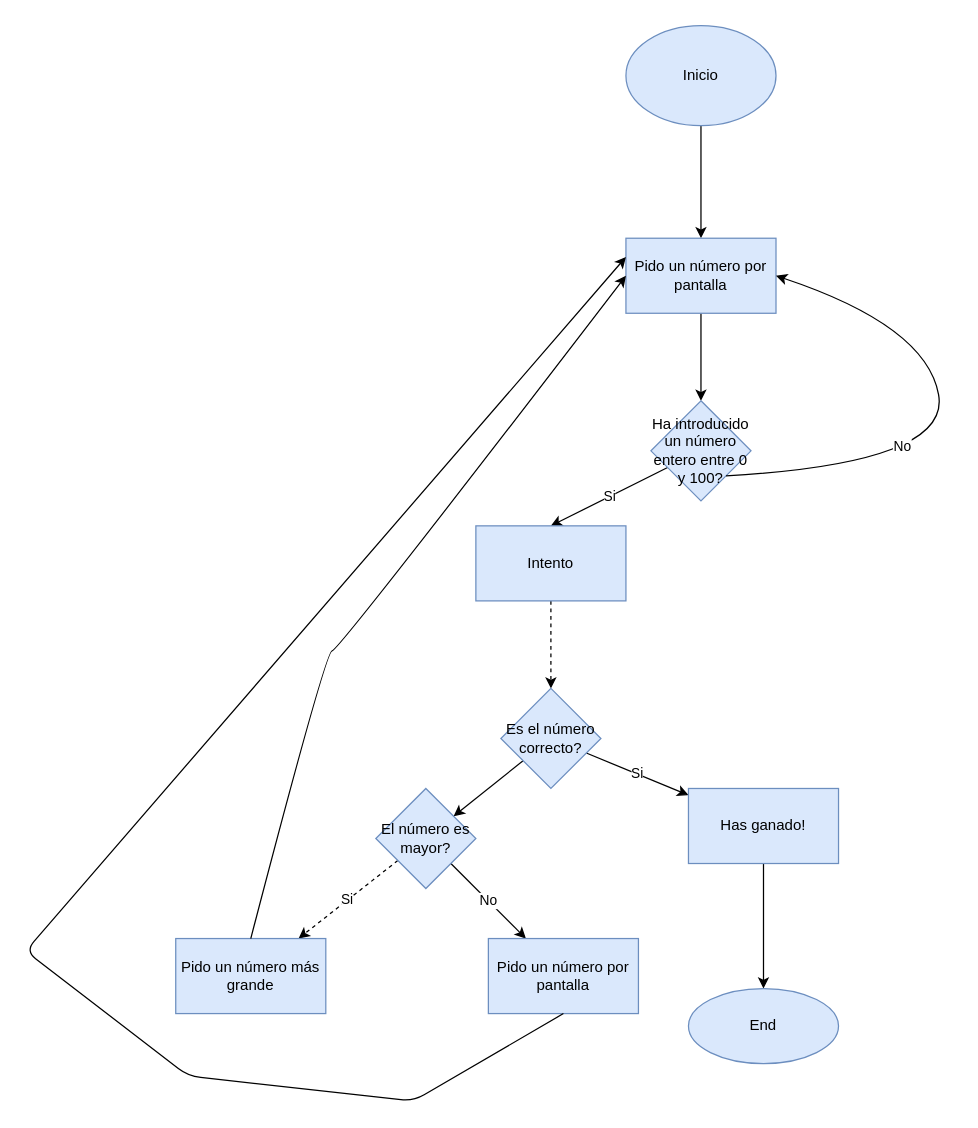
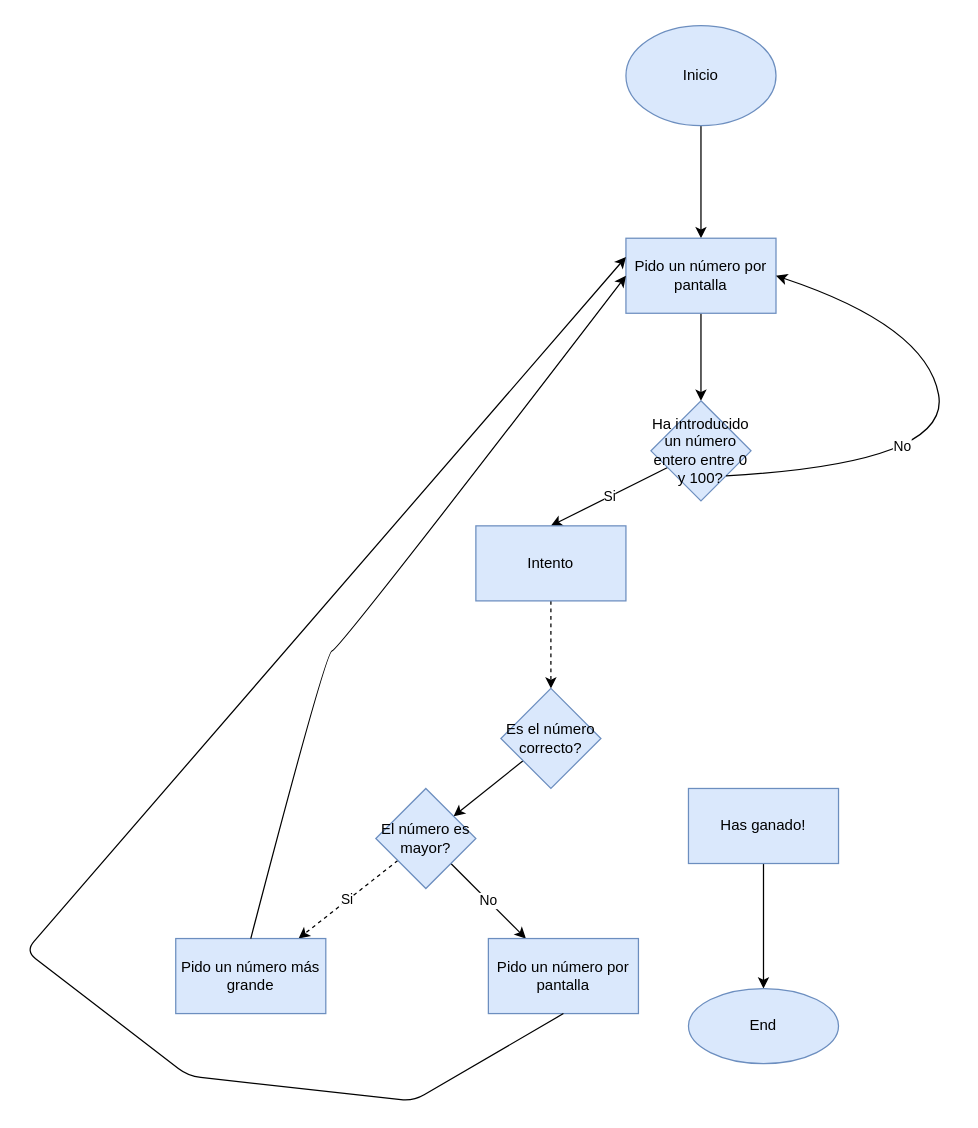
  <mxCell id="0" />
  <mxCell id="1" parent="0" />
  <mxCell id="2" value="" style="edgeStyle=none;html=1;" edge="1" parent="1" source="3" target="5"><mxGeometry relative="1" as="geometry" /></mxCell>
  <mxCell id="3" value="Inicio" style="ellipse;whiteSpace=wrap;html=1;fillColor=#dae8fc;strokeColor=#6c8ebf;" vertex="1" parent="1"><mxGeometry x="500" y="20" width="120" height="80" as="geometry" /></mxCell>
  <mxCell id="4" value="" style="edgeStyle=none;html=1;" edge="1" parent="1" source="5" target="7"><mxGeometry relative="1" as="geometry" /></mxCell>
  <mxCell id="5" value="Pido un número por pantalla" style="whiteSpace=wrap;html=1;fillColor=#dae8fc;strokeColor=#6c8ebf;" vertex="1" parent="1"><mxGeometry x="500" y="190" width="120" height="60" as="geometry" /></mxCell>
  <mxCell id="6" value="Si" style="edgeStyle=none;html=1;entryX=0.5;entryY=0;entryDx=0;entryDy=0;" edge="1" parent="1" source="7" target="11"><mxGeometry relative="1" as="geometry"><mxPoint x="450" y="420" as="targetPoint" /></mxGeometry></mxCell>
  <mxCell id="7" value="Ha introducido un número entero entre 0 y 100?" style="rhombus;whiteSpace=wrap;html=1;fillColor=#dae8fc;strokeColor=#6c8ebf;" vertex="1" parent="1"><mxGeometry x="520" y="320" width="80" height="80" as="geometry" /></mxCell>
  <mxCell id="8" value="" style="curved=1;endArrow=classic;html=1;exitX=1;exitY=1;exitDx=0;exitDy=0;entryX=1;entryY=0.5;entryDx=0;entryDy=0;" edge="1" parent="1" source="7" target="5"><mxGeometry width="50" height="50" relative="1" as="geometry"><mxPoint x="720" y="420" as="sourcePoint" /><mxPoint x="760" y="320" as="targetPoint" /><Array as="points"><mxPoint x="760" y="370" /><mxPoint x="740" y="260" /></Array></mxGeometry></mxCell>
  <mxCell id="9" value="No" style="edgeLabel;html=1;align=center;verticalAlign=middle;resizable=0;points=[];" vertex="1" connectable="0" parent="8"><mxGeometry x="-0.322" y="16" relative="1" as="geometry"><mxPoint as="offset" /></mxGeometry></mxCell>
  <mxCell id="10" value="" style="edgeStyle=none;html=1;dashed=1;" edge="1" parent="1" source="11" target="14"><mxGeometry relative="1" as="geometry" /></mxCell>
  <mxCell id="11" value="Intento" style="rounded=0;whiteSpace=wrap;html=1;fillColor=#dae8fc;strokeColor=#6c8ebf;" vertex="1" parent="1"><mxGeometry x="380" y="420" width="120" height="60" as="geometry" /></mxCell>
- <mxCell id="12" value="Si" style="edgeStyle=none;html=1;" edge="1" parent="1" source="14" target="16"><mxGeometry relative="1" as="geometry" /></mxCell>
  <mxCell id="13" value="" style="edgeStyle=none;html=1;" edge="1" parent="1" source="14" target="20"><mxGeometry relative="1" as="geometry" /></mxCell>
  <mxCell id="14" value="Es el número correcto?" style="rhombus;whiteSpace=wrap;html=1;fillColor=#dae8fc;strokeColor=#6c8ebf;rounded=0;" vertex="1" parent="1"><mxGeometry x="400" y="550" width="80" height="80" as="geometry" /></mxCell>
  <mxCell id="15" value="" style="edgeStyle=none;html=1;" edge="1" parent="1" source="16" target="17"><mxGeometry relative="1" as="geometry" /></mxCell>
  <mxCell id="16" value="Has ganado!" style="whiteSpace=wrap;html=1;fillColor=#dae8fc;strokeColor=#6c8ebf;rounded=0;" vertex="1" parent="1"><mxGeometry x="550" y="630" width="120" height="60" as="geometry" /></mxCell>
  <mxCell id="17" value="End" style="ellipse;whiteSpace=wrap;html=1;fillColor=#dae8fc;strokeColor=#6c8ebf;rounded=0;" vertex="1" parent="1"><mxGeometry x="550" y="790" width="120" height="60" as="geometry" /></mxCell>
  <mxCell id="18" value="Si" style="edgeStyle=none;html=1;dashed=1;" edge="1" parent="1" source="20" target="21"><mxGeometry relative="1" as="geometry" /></mxCell>
  <mxCell id="19" value="No" style="edgeStyle=none;html=1;" edge="1" parent="1" source="20" target="22"><mxGeometry relative="1" as="geometry" /></mxCell>
  <mxCell id="20" value="El número es mayor?" style="rhombus;whiteSpace=wrap;html=1;fillColor=#dae8fc;strokeColor=#6c8ebf;rounded=0;" vertex="1" parent="1"><mxGeometry x="300" y="630" width="80" height="80" as="geometry" /></mxCell>
  <mxCell id="21" value="Pido un número más grande" style="whiteSpace=wrap;html=1;fillColor=#dae8fc;strokeColor=#6c8ebf;rounded=0;" vertex="1" parent="1"><mxGeometry x="140" y="750" width="120" height="60" as="geometry" /></mxCell>
  <mxCell id="22" value="Pido un número por pantalla" style="whiteSpace=wrap;html=1;fillColor=#dae8fc;strokeColor=#6c8ebf;rounded=0;" vertex="1" parent="1"><mxGeometry x="390" y="750" width="120" height="60" as="geometry" /></mxCell>
  <mxCell id="23" value="" style="curved=1;endArrow=classic;html=1;exitX=0.5;exitY=0;exitDx=0;exitDy=0;entryX=0;entryY=0.5;entryDx=0;entryDy=0;" edge="1" parent="1" source="21" target="5"><mxGeometry width="50" height="50" relative="1" as="geometry"><mxPoint x="170" y="680" as="sourcePoint" /><mxPoint x="220" y="630" as="targetPoint" /><Array as="points"><mxPoint x="260" y="520" /><mxPoint x="270" y="520" /></Array></mxGeometry></mxCell>
  <mxCell id="24" value="" style="endArrow=classic;html=1;exitX=0.5;exitY=1;exitDx=0;exitDy=0;entryX=0;entryY=0.25;entryDx=0;entryDy=0;" edge="1" parent="1" source="22" target="5"><mxGeometry width="50" height="50" relative="1" as="geometry"><mxPoint x="430" y="910" as="sourcePoint" /><mxPoint x="310" y="320" as="targetPoint" /><Array as="points"><mxPoint x="330" y="880" /><mxPoint x="150" y="860" /><mxPoint x="20" y="760" /></Array></mxGeometry></mxCell>
